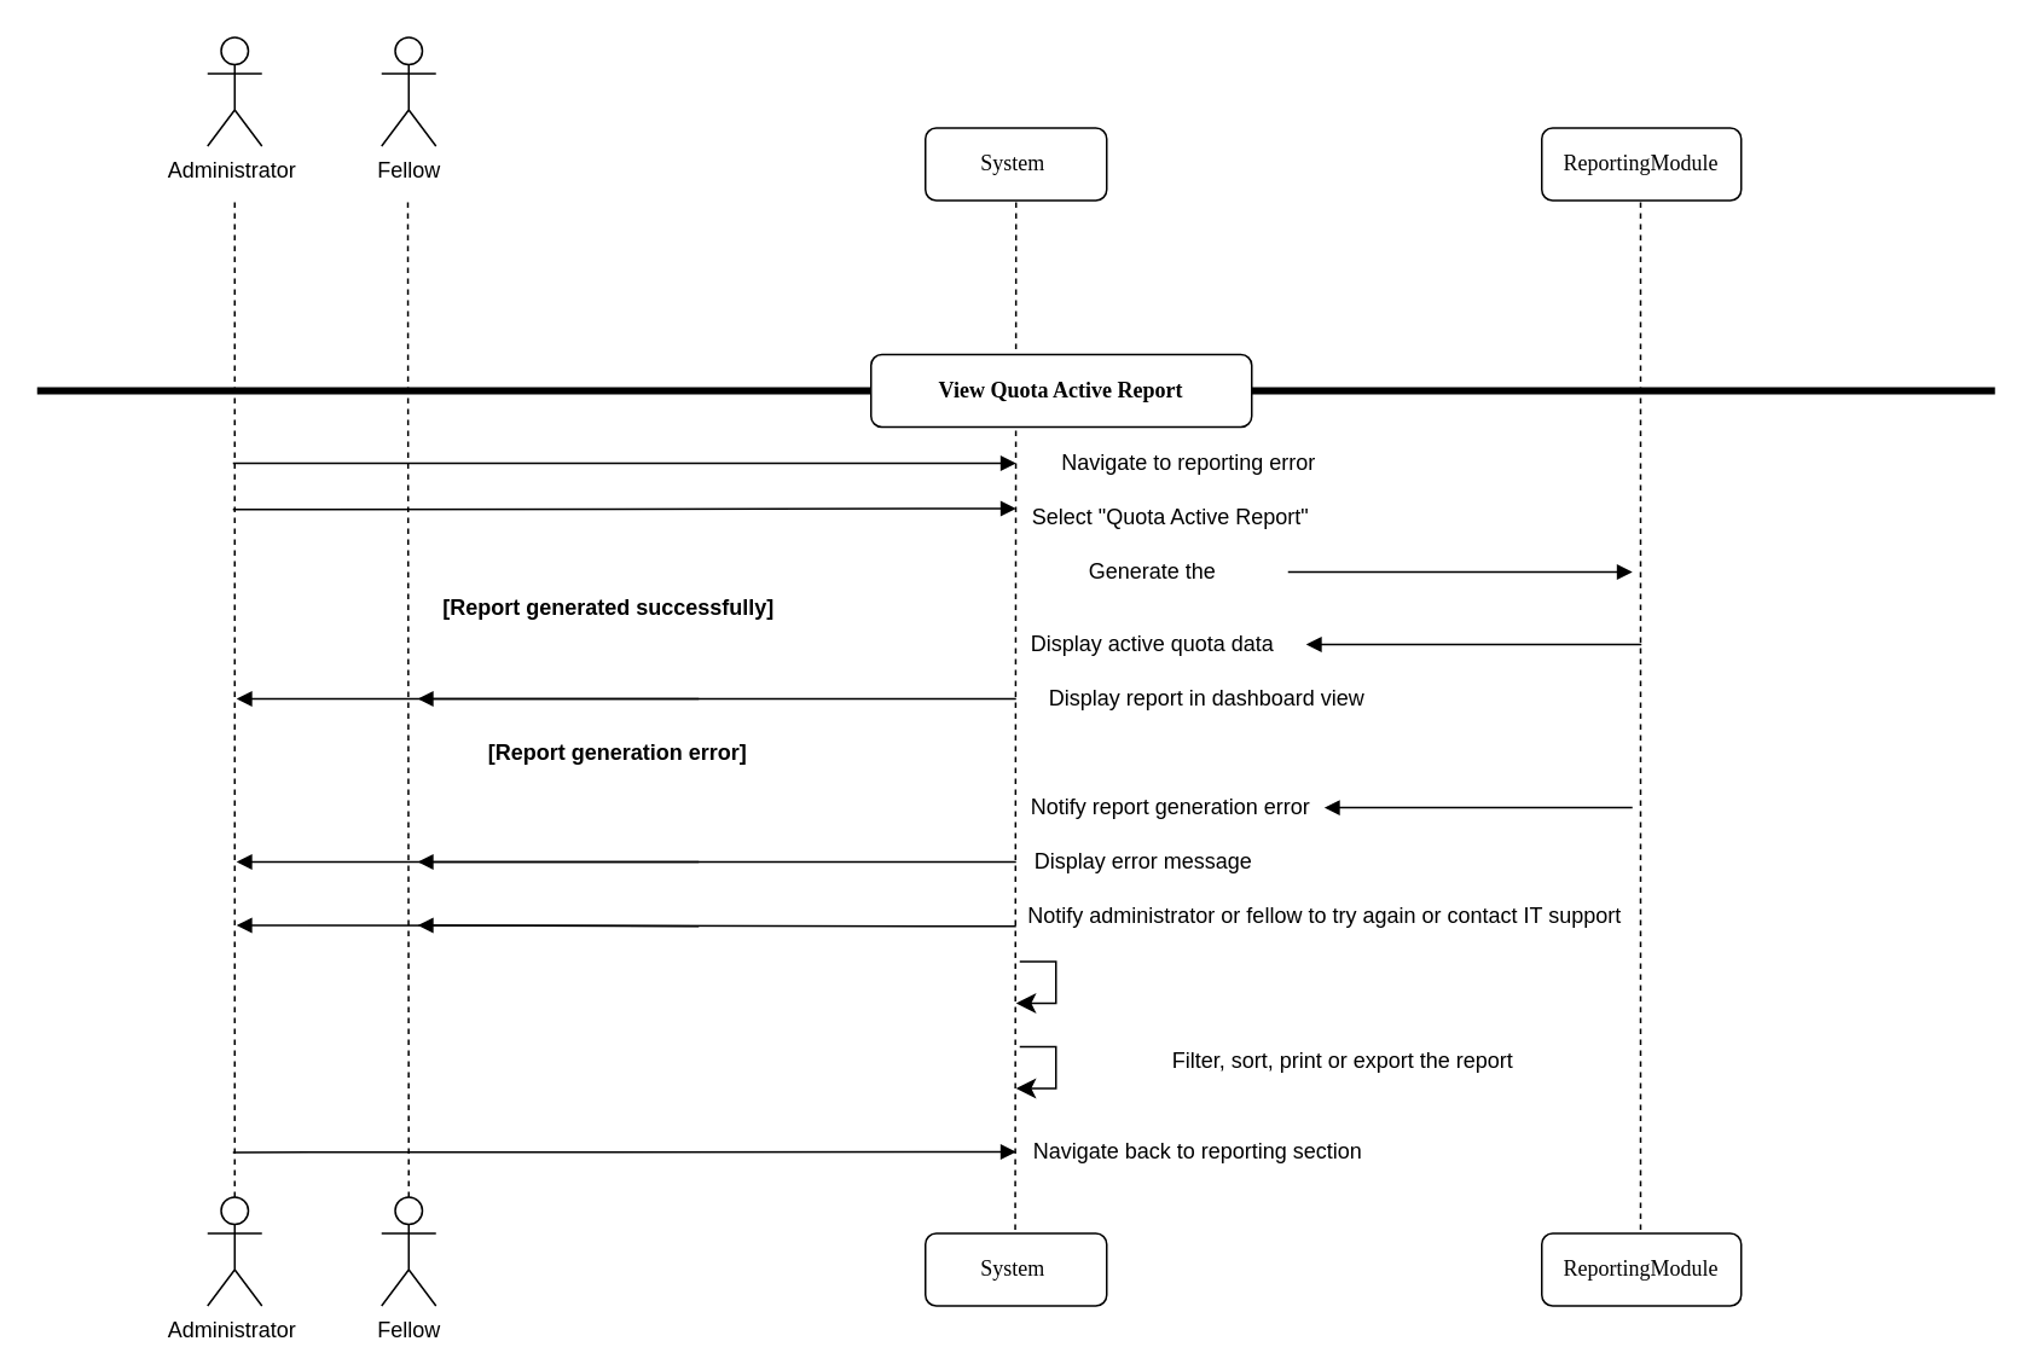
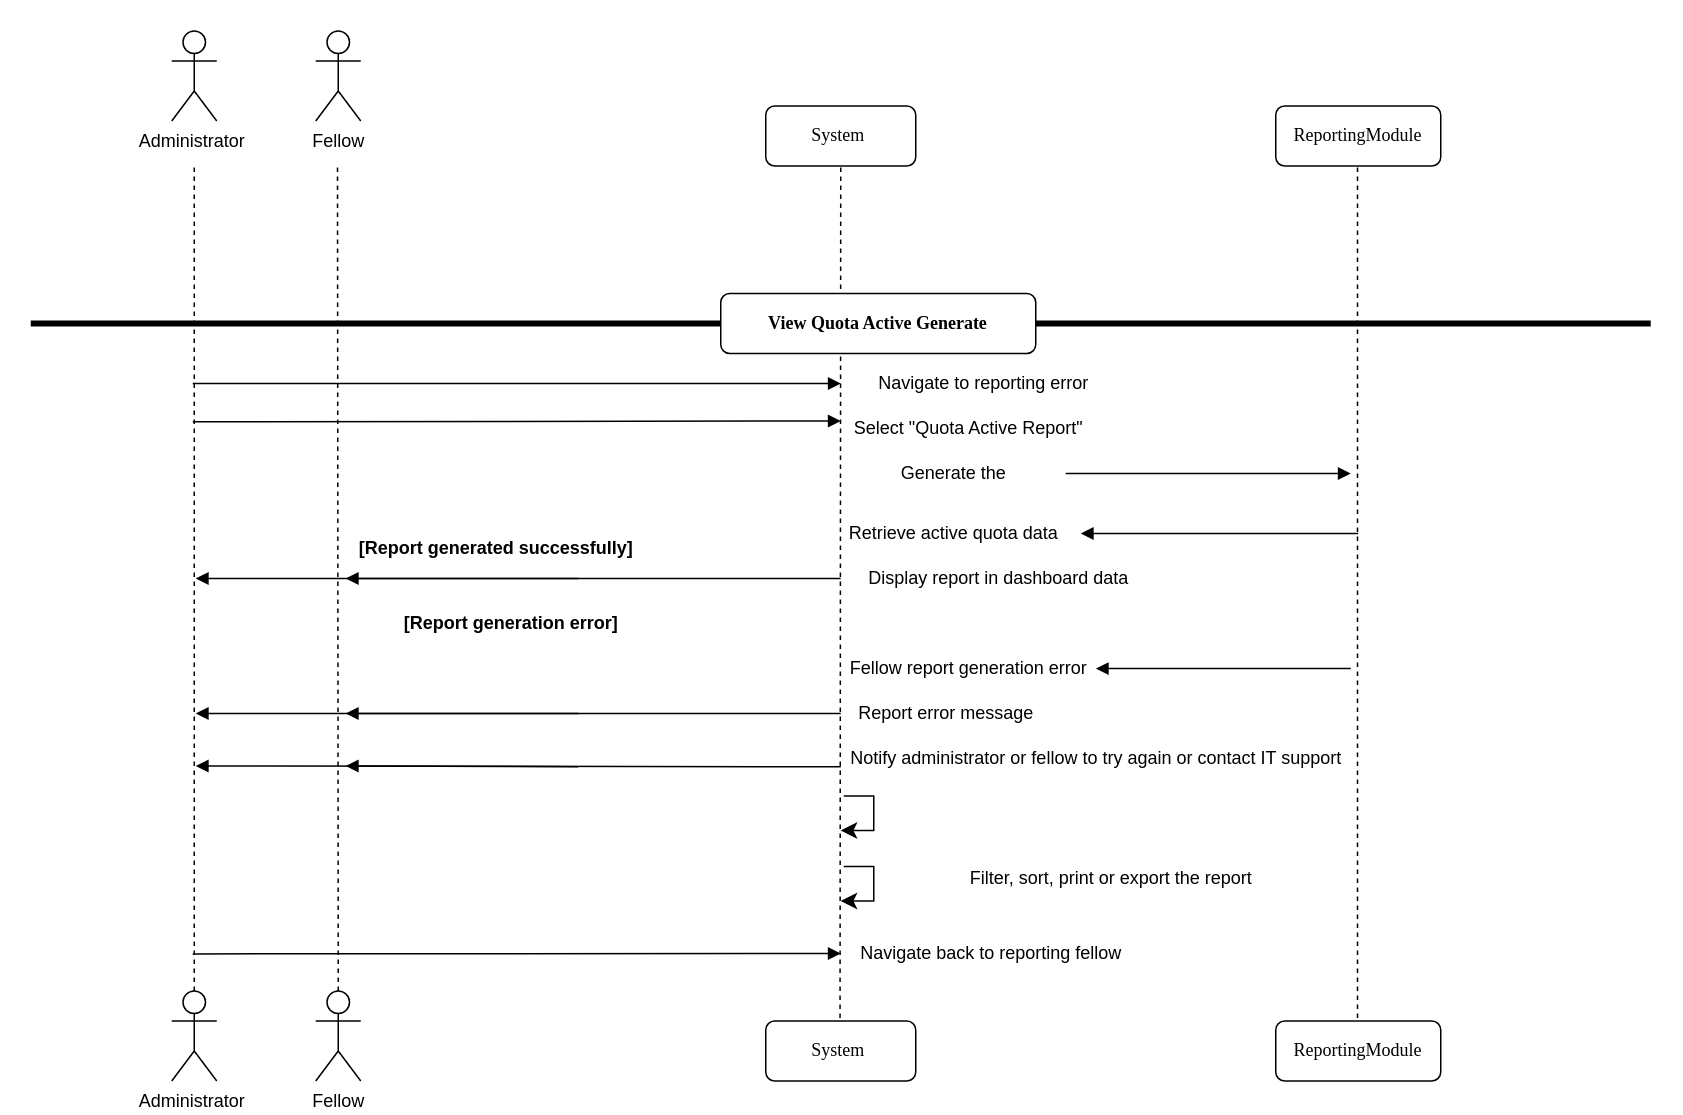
  <mxCell id="0" />
  <mxCell id="1" parent="0" />
  <mxCell id="2" value="ReportingModule" style="shape=umlLifeline;perimeter=lifelinePerimeter;whiteSpace=wrap;html=1;container=1;collapsible=0;recursiveResize=0;outlineConnect=0;rounded=1;shadow=0;comic=0;labelBackgroundColor=none;strokeWidth=1;fontFamily=Verdana;fontSize=12;align=center;" vertex="1" parent="1"><mxGeometry x="850" y="70" width="110" height="40" as="geometry" /></mxCell>
  <mxCell id="3" value="System&amp;nbsp;" style="shape=umlLifeline;perimeter=lifelinePerimeter;whiteSpace=wrap;html=1;container=1;collapsible=0;recursiveResize=0;outlineConnect=0;rounded=1;shadow=0;comic=0;labelBackgroundColor=none;strokeWidth=1;fontFamily=Verdana;fontSize=12;align=center;" vertex="1" parent="1"><mxGeometry x="510" y="70" width="100" height="40" as="geometry" /></mxCell>
  <mxCell id="4" value="" style="endArrow=none;dashed=1;html=1;rounded=0;" edge="1" parent="1" source="18"><mxGeometry width="50" height="50" relative="1" as="geometry"><mxPoint x="560" y="750" as="sourcePoint" /><mxPoint x="560" y="110" as="targetPoint" /></mxGeometry></mxCell>
  <mxCell id="5" value="" style="endArrow=none;dashed=1;html=1;rounded=0;" edge="1" parent="1" source="12" target="2"><mxGeometry width="50" height="50" relative="1" as="geometry"><mxPoint x="850" y="750" as="sourcePoint" /><mxPoint x="750" y="-50" as="targetPoint" /></mxGeometry></mxCell>
  <mxCell id="6" value="" style="line;strokeWidth=4;html=1;perimeter=backbonePerimeter;points=[];outlineConnect=0;" vertex="1" parent="1"><mxGeometry x="20" y="210" width="1080" height="10" as="geometry" /></mxCell>
- <mxCell id="7" value="&lt;b&gt;View Quota Active Report&lt;/b&gt;" style="shape=umlLifeline;perimeter=lifelinePerimeter;whiteSpace=wrap;html=1;container=1;collapsible=0;recursiveResize=0;outlineConnect=0;rounded=1;shadow=0;comic=0;labelBackgroundColor=none;strokeWidth=1;fontFamily=Verdana;fontSize=12;align=center;" vertex="1" parent="1"><mxGeometry x="480" y="195" width="210" height="40" as="geometry" /></mxCell>
+ <mxCell id="7" value="&lt;b&gt;View Quota Active Generate&lt;/b&gt;" style="shape=umlLifeline;perimeter=lifelinePerimeter;whiteSpace=wrap;html=1;container=1;collapsible=0;recursiveResize=0;outlineConnect=0;rounded=1;shadow=0;comic=0;labelBackgroundColor=none;strokeWidth=1;fontFamily=Verdana;fontSize=12;align=center;" vertex="1" parent="1"><mxGeometry x="480" y="195" width="210" height="40" as="geometry" /></mxCell>
  <mxCell id="8" value="Navigate to reporting error" style="text;html=1;align=center;verticalAlign=middle;resizable=0;points=[];autosize=1;strokeColor=none;fillColor=none;" vertex="1" parent="1"><mxGeometry x="565" y="240" width="180" height="30" as="geometry" /></mxCell>
  <mxCell id="9" value="Select &quot;Quota Active Report&quot;" style="text;html=1;align=center;verticalAlign=middle;resizable=0;points=[];autosize=1;strokeColor=none;fillColor=none;" vertex="1" parent="1"><mxGeometry x="555" y="270" width="180" height="30" as="geometry" /></mxCell>
  <mxCell id="10" value="Generate the" style="text;html=1;align=center;verticalAlign=middle;resizable=0;points=[];autosize=1;strokeColor=none;fillColor=none;" vertex="1" parent="1"><mxGeometry x="580" y="300" width="110" height="30" as="geometry" /></mxCell>
- <mxCell id="11" value="Notify report generation error" style="text;html=1;align=center;verticalAlign=middle;resizable=0;points=[];autosize=1;strokeColor=none;fillColor=none;" vertex="1" parent="1"><mxGeometry x="555" y="430" width="180" height="30" as="geometry" /></mxCell>
+ <mxCell id="11" value="Fellow report generation error" style="text;html=1;align=center;verticalAlign=middle;resizable=0;points=[];autosize=1;strokeColor=none;fillColor=none;" vertex="1" parent="1"><mxGeometry x="555" y="430" width="180" height="30" as="geometry" /></mxCell>
  <mxCell id="12" value="ReportingModule" style="shape=umlLifeline;perimeter=lifelinePerimeter;whiteSpace=wrap;html=1;container=1;collapsible=0;recursiveResize=0;outlineConnect=0;rounded=1;shadow=0;comic=0;labelBackgroundColor=none;strokeWidth=1;fontFamily=Verdana;fontSize=12;align=center;" vertex="1" parent="1"><mxGeometry x="850" y="680" width="110" height="40" as="geometry" /></mxCell>
  <mxCell id="13" value="" style="html=1;verticalAlign=bottom;endArrow=block;labelBackgroundColor=none;fontFamily=Verdana;fontSize=12;edgeStyle=elbowEdgeStyle;elbow=vertical;" edge="1" parent="1"><mxGeometry relative="1" as="geometry"><mxPoint x="905" y="354.92" as="sourcePoint" /><mxPoint x="720" y="354.5" as="targetPoint" /><Array as="points"><mxPoint x="710" y="355" /></Array></mxGeometry></mxCell>
  <mxCell id="14" value="" style="html=1;verticalAlign=bottom;endArrow=block;labelBackgroundColor=none;fontFamily=Verdana;fontSize=12;edgeStyle=elbowEdgeStyle;elbow=vertical;" edge="1" parent="1"><mxGeometry relative="1" as="geometry"><mxPoint x="560" y="385.06" as="sourcePoint" /><mxPoint x="130" y="384.58" as="targetPoint" /></mxGeometry></mxCell>
- <mxCell id="15" value="Display report in dashboard view" style="text;html=1;align=center;verticalAlign=middle;resizable=0;points=[];autosize=1;strokeColor=none;fillColor=none;" vertex="1" parent="1"><mxGeometry x="565" y="370" width="200" height="30" as="geometry" /></mxCell>
+ <mxCell id="15" value="Display report in dashboard data" style="text;html=1;align=center;verticalAlign=middle;resizable=0;points=[];autosize=1;strokeColor=none;fillColor=none;" vertex="1" parent="1"><mxGeometry x="565" y="370" width="200" height="30" as="geometry" /></mxCell>
  <mxCell id="16" value="" style="html=1;verticalAlign=bottom;endArrow=block;labelBackgroundColor=none;fontFamily=Verdana;fontSize=12;edgeStyle=elbowEdgeStyle;elbow=vertical;entryX=0.015;entryY=0.4;entryDx=0;entryDy=0;entryPerimeter=0;" edge="1" parent="1"><mxGeometry relative="1" as="geometry"><mxPoint x="128" y="254.99" as="sourcePoint" /><mxPoint x="560" y="254.5" as="targetPoint" /></mxGeometry></mxCell>
  <mxCell id="17" value="" style="html=1;verticalAlign=bottom;endArrow=block;labelBackgroundColor=none;fontFamily=Verdana;fontSize=12;edgeStyle=elbowEdgeStyle;elbow=vertical;" edge="1" parent="1"><mxGeometry relative="1" as="geometry"><mxPoint x="710" y="315.07" as="sourcePoint" /><mxPoint x="900" y="315" as="targetPoint" /></mxGeometry></mxCell>
  <mxCell id="18" value="System&amp;nbsp;" style="shape=umlLifeline;perimeter=lifelinePerimeter;whiteSpace=wrap;html=1;container=1;collapsible=0;recursiveResize=0;outlineConnect=0;rounded=1;shadow=0;comic=0;labelBackgroundColor=none;strokeWidth=1;fontFamily=Verdana;fontSize=12;align=center;" vertex="1" parent="1"><mxGeometry x="510" y="680" width="100" height="40" as="geometry" /></mxCell>
  <mxCell id="19" value="Administrator&amp;nbsp;" style="shape=umlActor;verticalLabelPosition=bottom;verticalAlign=top;html=1;outlineConnect=0;" vertex="1" parent="1"><mxGeometry x="114" y="660" width="30" height="60" as="geometry" /></mxCell>
  <mxCell id="20" value="" style="html=1;verticalAlign=bottom;endArrow=block;labelBackgroundColor=none;fontFamily=Verdana;fontSize=12;edgeStyle=elbowEdgeStyle;elbow=vertical;entryX=0.015;entryY=0.4;entryDx=0;entryDy=0;entryPerimeter=0;" edge="1" parent="1"><mxGeometry relative="1" as="geometry"><mxPoint x="128" y="280.49" as="sourcePoint" /><mxPoint x="560" y="280" as="targetPoint" /></mxGeometry></mxCell>
- <mxCell id="21" value="Display active quota data" style="text;html=1;align=center;verticalAlign=middle;resizable=0;points=[];autosize=1;strokeColor=none;fillColor=none;" vertex="1" parent="1"><mxGeometry x="555" y="340" width="160" height="30" as="geometry" /></mxCell>
- <mxCell id="22" value="&lt;b&gt;[Report generated successfully]&lt;/b&gt;" style="text;html=1;align=center;verticalAlign=middle;resizable=0;points=[];autosize=1;strokeColor=none;fillColor=none;" vertex="1" parent="1"><mxGeometry x="230" y="320" width="210" height="30" as="geometry" /></mxCell>
+ <mxCell id="21" value="Retrieve active quota data" style="text;html=1;align=center;verticalAlign=middle;resizable=0;points=[];autosize=1;strokeColor=none;fillColor=none;" vertex="1" parent="1"><mxGeometry x="555" y="340" width="160" height="30" as="geometry" /></mxCell>
+ <mxCell id="22" value="&lt;b&gt;[Report generated successfully]&lt;/b&gt;" style="text;html=1;align=center;verticalAlign=middle;resizable=0;points=[];autosize=1;strokeColor=none;fillColor=none;" vertex="1" parent="1"><mxGeometry x="225" y="350" width="210" height="30" as="geometry" /></mxCell>
  <mxCell id="23" value="&lt;b&gt;[Report generation error]&lt;/b&gt;" style="text;html=1;align=center;verticalAlign=middle;resizable=0;points=[];autosize=1;strokeColor=none;fillColor=none;" vertex="1" parent="1"><mxGeometry x="255" y="400" width="170" height="30" as="geometry" /></mxCell>
  <mxCell id="24" value="" style="html=1;verticalAlign=bottom;endArrow=block;labelBackgroundColor=none;fontFamily=Verdana;fontSize=12;edgeStyle=elbowEdgeStyle;elbow=vertical;" edge="1" parent="1"><mxGeometry relative="1" as="geometry"><mxPoint x="900" y="445" as="sourcePoint" /><mxPoint x="730" y="444.58" as="targetPoint" /><Array as="points"><mxPoint x="720" y="445.08" /></Array></mxGeometry></mxCell>
- <mxCell id="25" value="Display error message" style="text;html=1;align=center;verticalAlign=middle;resizable=0;points=[];autosize=1;strokeColor=none;fillColor=none;" vertex="1" parent="1"><mxGeometry x="560" y="460" width="140" height="30" as="geometry" /></mxCell>
+ <mxCell id="25" value="Report error message" style="text;html=1;align=center;verticalAlign=middle;resizable=0;points=[];autosize=1;strokeColor=none;fillColor=none;" vertex="1" parent="1"><mxGeometry x="560" y="460" width="140" height="30" as="geometry" /></mxCell>
  <mxCell id="26" value="" style="html=1;verticalAlign=bottom;endArrow=block;labelBackgroundColor=none;fontFamily=Verdana;fontSize=12;edgeStyle=elbowEdgeStyle;elbow=vertical;" edge="1" parent="1"><mxGeometry relative="1" as="geometry"><mxPoint x="560" y="475.06" as="sourcePoint" /><mxPoint x="130" y="474.58" as="targetPoint" /></mxGeometry></mxCell>
  <mxCell id="27" value="" style="html=1;verticalAlign=bottom;endArrow=block;labelBackgroundColor=none;fontFamily=Verdana;fontSize=12;edgeStyle=elbowEdgeStyle;elbow=vertical;" edge="1" parent="1"><mxGeometry relative="1" as="geometry"><mxPoint x="560" y="510.48" as="sourcePoint" /><mxPoint x="130" y="510" as="targetPoint" /></mxGeometry></mxCell>
  <mxCell id="28" value="Notify administrator or fellow to try again or contact IT support" style="text;html=1;align=center;verticalAlign=middle;resizable=0;points=[];autosize=1;strokeColor=none;fillColor=none;" vertex="1" parent="1"><mxGeometry x="555" y="490" width="350" height="30" as="geometry" /></mxCell>
  <mxCell id="29" value="" style="edgeStyle=elbowEdgeStyle;elbow=horizontal;endArrow=classic;html=1;curved=0;rounded=0;endSize=8;startSize=8;entryX=0.02;entryY=0.089;entryDx=0;entryDy=0;entryPerimeter=0;" edge="1" parent="1"><mxGeometry width="50" height="50" relative="1" as="geometry"><mxPoint x="562" y="530" as="sourcePoint" /><mxPoint x="560" y="553" as="targetPoint" /><Array as="points"><mxPoint x="582" y="520" /></Array></mxGeometry></mxCell>
  <mxCell id="30" value="" style="edgeStyle=elbowEdgeStyle;elbow=horizontal;endArrow=classic;html=1;curved=0;rounded=0;endSize=8;startSize=8;entryX=0.02;entryY=0.089;entryDx=0;entryDy=0;entryPerimeter=0;" edge="1" parent="1"><mxGeometry width="50" height="50" relative="1" as="geometry"><mxPoint x="562" y="577" as="sourcePoint" /><mxPoint x="560" y="600" as="targetPoint" /><Array as="points"><mxPoint x="582" y="567" /></Array></mxGeometry></mxCell>
  <mxCell id="31" value="" style="html=1;verticalAlign=bottom;endArrow=block;labelBackgroundColor=none;fontFamily=Verdana;fontSize=12;edgeStyle=elbowEdgeStyle;elbow=vertical;entryX=0.015;entryY=0.4;entryDx=0;entryDy=0;entryPerimeter=0;" edge="1" parent="1"><mxGeometry relative="1" as="geometry"><mxPoint x="128" y="635.25" as="sourcePoint" /><mxPoint x="560" y="634.76" as="targetPoint" /></mxGeometry></mxCell>
  <mxCell id="32" value="Filter, sort, print or export the report" style="text;html=1;align=center;verticalAlign=middle;resizable=0;points=[];autosize=1;strokeColor=none;fillColor=none;" vertex="1" parent="1"><mxGeometry x="635" y="570" width="210" height="30" as="geometry" /></mxCell>
- <mxCell id="33" value="Navigate back to reporting section" style="text;html=1;align=center;verticalAlign=middle;resizable=0;points=[];autosize=1;strokeColor=none;fillColor=none;" vertex="1" parent="1"><mxGeometry x="560" y="620" width="200" height="30" as="geometry" /></mxCell>
+ <mxCell id="33" value="Navigate back to reporting fellow" style="text;html=1;align=center;verticalAlign=middle;resizable=0;points=[];autosize=1;strokeColor=none;fillColor=none;" vertex="1" parent="1"><mxGeometry x="560" y="620" width="200" height="30" as="geometry" /></mxCell>
  <mxCell id="34" value="" style="endArrow=none;dashed=1;html=1;rounded=0;" edge="1" parent="1" source="19"><mxGeometry width="50" height="50" relative="1" as="geometry"><mxPoint x="129" y="660" as="sourcePoint" /><mxPoint x="129" y="110" as="targetPoint" /></mxGeometry></mxCell>
  <mxCell id="35" value="Administrator&amp;nbsp;" style="shape=umlActor;verticalLabelPosition=bottom;verticalAlign=top;html=1;outlineConnect=0;" vertex="1" parent="1"><mxGeometry x="114" y="20" width="30" height="60" as="geometry" /></mxCell>
  <mxCell id="36" value="Fellow" style="shape=umlActor;verticalLabelPosition=bottom;verticalAlign=top;html=1;outlineConnect=0;" vertex="1" parent="1"><mxGeometry x="210" y="20" width="30" height="60" as="geometry" /></mxCell>
  <mxCell id="37" value="" style="endArrow=none;dashed=1;html=1;rounded=0;" edge="1" parent="1"><mxGeometry width="50" height="50" relative="1" as="geometry"><mxPoint x="225" y="660" as="sourcePoint" /><mxPoint x="224.5" y="110" as="targetPoint" /></mxGeometry></mxCell>
  <mxCell id="38" value="Fellow" style="shape=umlActor;verticalLabelPosition=bottom;verticalAlign=top;html=1;outlineConnect=0;" vertex="1" parent="1"><mxGeometry x="210" y="660" width="30" height="60" as="geometry" /></mxCell>
  <mxCell id="39" value="" style="html=1;verticalAlign=bottom;endArrow=block;labelBackgroundColor=none;fontFamily=Verdana;fontSize=12;edgeStyle=elbowEdgeStyle;elbow=vertical;" edge="1" parent="1"><mxGeometry relative="1" as="geometry"><mxPoint x="385" y="385" as="sourcePoint" /><mxPoint x="230" y="384.5" as="targetPoint" /></mxGeometry></mxCell>
  <mxCell id="40" value="" style="html=1;verticalAlign=bottom;endArrow=block;labelBackgroundColor=none;fontFamily=Verdana;fontSize=12;edgeStyle=elbowEdgeStyle;elbow=vertical;" edge="1" parent="1"><mxGeometry relative="1" as="geometry"><mxPoint x="385" y="475" as="sourcePoint" /><mxPoint x="230" y="474.5" as="targetPoint" /></mxGeometry></mxCell>
  <mxCell id="41" value="" style="html=1;verticalAlign=bottom;endArrow=block;labelBackgroundColor=none;fontFamily=Verdana;fontSize=12;edgeStyle=elbowEdgeStyle;elbow=vertical;" edge="1" parent="1"><mxGeometry relative="1" as="geometry"><mxPoint x="385" y="510.5" as="sourcePoint" /><mxPoint x="230" y="510" as="targetPoint" /></mxGeometry></mxCell>
